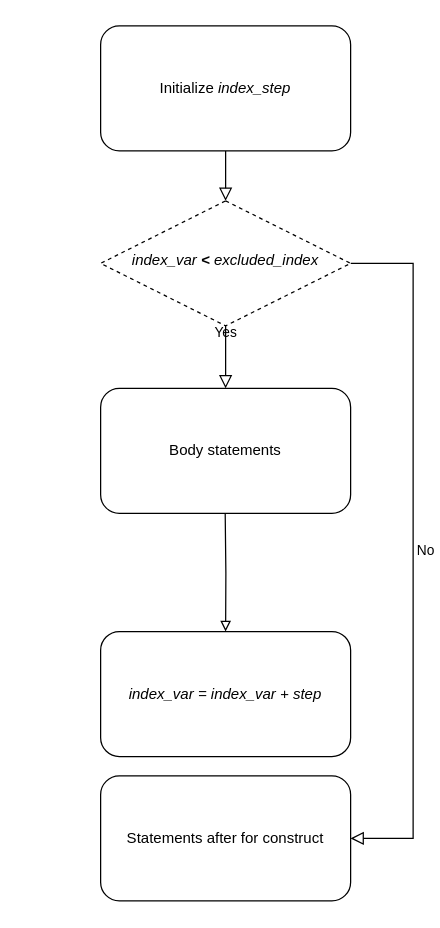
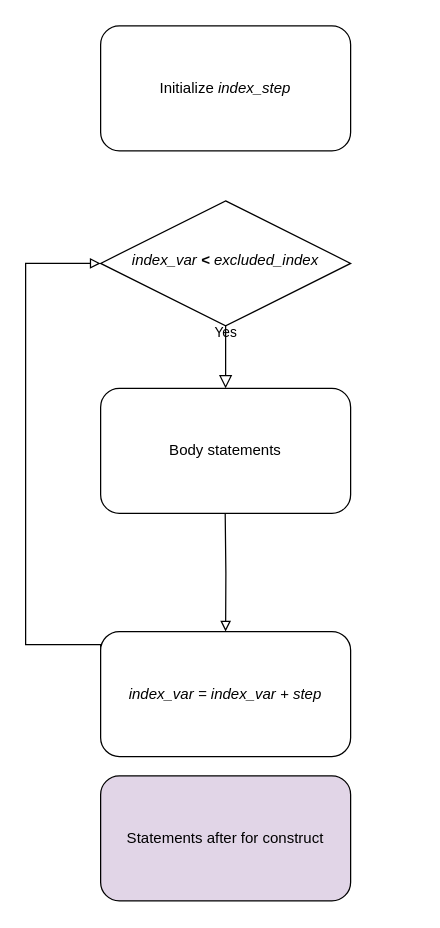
  <mxCell id="0" />
  <mxCell id="1" parent="0" />
- <mxCell id="2" value="" style="rounded=0;html=1;jettySize=auto;orthogonalLoop=1;fontSize=11;endArrow=block;endFill=0;endSize=8;strokeWidth=1;shadow=0;labelBackgroundColor=none;edgeStyle=orthogonalEdgeStyle;" parent="1" source="3" target="6" edge="1"><mxGeometry relative="1" as="geometry" /></mxCell>
  <mxCell id="3" value="Initialize &lt;i&gt;index_step&lt;/i&gt;" style="rounded=1;whiteSpace=wrap;html=1;fontSize=12;glass=0;strokeWidth=1;shadow=0;" parent="1" vertex="1"><mxGeometry x="80" y="20" width="200" height="100" as="geometry" /></mxCell>
  <mxCell id="4" value="Yes" style="rounded=0;html=1;jettySize=auto;orthogonalLoop=1;fontSize=11;endArrow=block;endFill=0;endSize=8;strokeWidth=1;shadow=0;labelBackgroundColor=none;edgeStyle=orthogonalEdgeStyle;" parent="1" source="6" edge="1"><mxGeometry y="20" relative="1" as="geometry"><mxPoint as="offset" /><mxPoint x="180" y="310" as="targetPoint" /></mxGeometry></mxCell>
- <mxCell id="5" value="No" style="edgeStyle=orthogonalEdgeStyle;rounded=0;html=1;jettySize=auto;orthogonalLoop=1;fontSize=11;endArrow=block;endFill=0;endSize=8;strokeWidth=1;shadow=0;labelBackgroundColor=none;entryX=1;entryY=0.5;entryDx=0;entryDy=0;" parent="1" source="6" target="11" edge="1"><mxGeometry y="10" relative="1" as="geometry"><mxPoint as="offset" /><mxPoint x="350" y="210" as="targetPoint" /><Array as="points"><mxPoint x="330" y="210" /><mxPoint x="330" y="670" /></Array></mxGeometry></mxCell>
- <mxCell id="6" value="&lt;i&gt;index_var &lt;/i&gt;&lt;b style=&quot;font-style: italic;&quot;&gt;&amp;lt;&lt;/b&gt;&lt;span style=&quot;font-style: italic;&quot;&gt;&amp;nbsp;excluded_index&lt;/span&gt;" style="rhombus;whiteSpace=wrap;html=1;shadow=0;fontFamily=Helvetica;fontSize=12;align=center;strokeWidth=1;spacing=6;spacingTop=-4;dashed=1;" parent="1" vertex="1"><mxGeometry x="80" y="160" width="200" height="100" as="geometry" /></mxCell>
+ <mxCell id="6" value="&lt;i&gt;index_var &lt;/i&gt;&lt;b style=&quot;font-style: italic;&quot;&gt;&amp;lt;&lt;/b&gt;&lt;span style=&quot;font-style: italic;&quot;&gt;&amp;nbsp;excluded_index&lt;/span&gt;" style="rhombus;whiteSpace=wrap;html=1;shadow=0;fontFamily=Helvetica;fontSize=12;align=center;strokeWidth=1;spacing=6;spacingTop=-4;" parent="1" vertex="1"><mxGeometry x="80" y="160" width="200" height="100" as="geometry" /></mxCell>
  <mxCell id="7" value="Body statements" style="rounded=1;whiteSpace=wrap;html=1;" vertex="1" parent="1"><mxGeometry x="80" y="310" width="200" height="100" as="geometry" /></mxCell>
  <mxCell id="8" value="" style="endArrow=block;html=1;rounded=0;edgeStyle=orthogonalEdgeStyle;endFill=0;entryX=0.5;entryY=0;entryDx=0;entryDy=0;" edge="1" parent="1" target="10"><mxGeometry width="50" height="50" relative="1" as="geometry"><mxPoint x="179.66" y="410" as="sourcePoint" /><mxPoint x="180" y="450" as="targetPoint" /><Array as="points" /></mxGeometry></mxCell>
+ <mxCell id="9" style="edgeStyle=orthogonalEdgeStyle;rounded=0;orthogonalLoop=1;jettySize=auto;html=1;exitX=0;exitY=0.5;exitDx=0;exitDy=0;endArrow=block;endFill=0;entryX=0;entryY=0.5;entryDx=0;entryDy=0;" edge="1" parent="1" source="10" target="6"><mxGeometry relative="1" as="geometry"><mxPoint x="60" y="170" as="targetPoint" /><Array as="points"><mxPoint x="20" y="515" /><mxPoint x="20" y="210" /></Array></mxGeometry></mxCell>
  <mxCell id="10" value="&lt;i&gt;index_var = index_var + step&lt;/i&gt;" style="rounded=1;whiteSpace=wrap;html=1;" vertex="1" parent="1"><mxGeometry x="80" y="504.5" width="200" height="100" as="geometry" /></mxCell>
- <mxCell id="11" value="Statements after for construct" style="rounded=1;whiteSpace=wrap;html=1;" vertex="1" parent="1"><mxGeometry x="80" y="620" width="200" height="100" as="geometry" /></mxCell>
+ <mxCell id="11" value="Statements after for construct" style="rounded=1;whiteSpace=wrap;html=1;fillColor=#e1d5e7;" vertex="1" parent="1"><mxGeometry x="80" y="620" width="200" height="100" as="geometry" /></mxCell>
